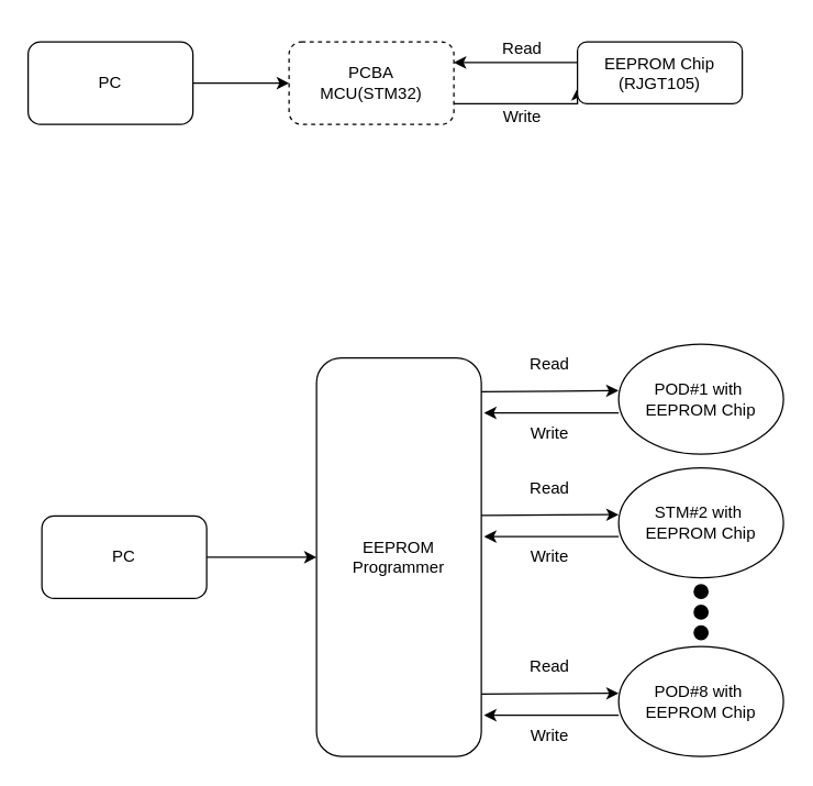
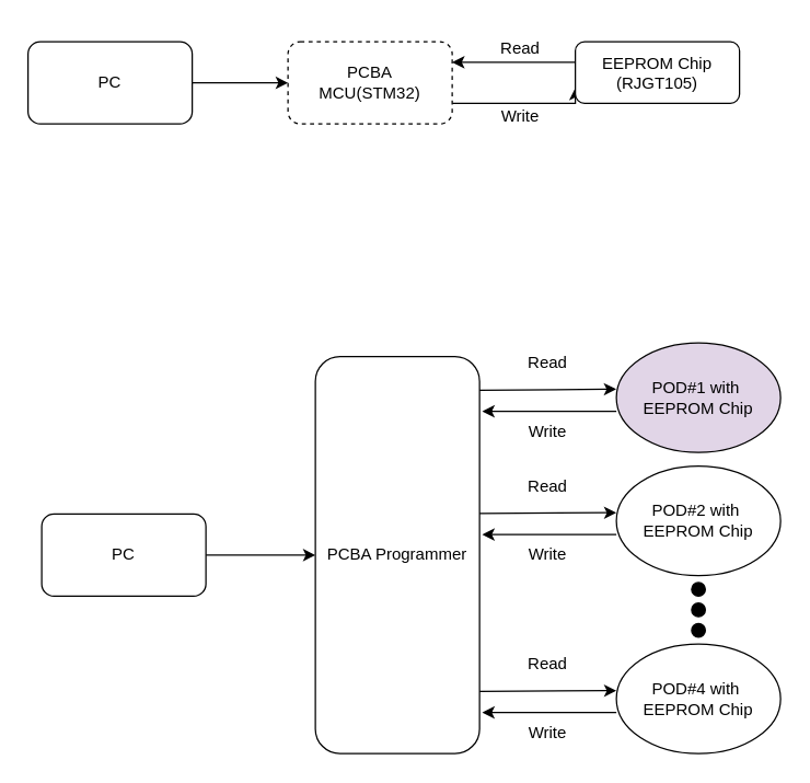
  <mxCell id="0" />
  <mxCell id="1" parent="0" />
  <mxCell id="2" style="edgeStyle=orthogonalEdgeStyle;rounded=0;orthogonalLoop=1;jettySize=auto;html=1;entryX=0;entryY=0.5;entryDx=0;entryDy=0;" edge="1" parent="1" source="3" target="5"><mxGeometry relative="1" as="geometry" /></mxCell>
  <mxCell id="3" value="PC" style="rounded=1;whiteSpace=wrap;html=1;" vertex="1" parent="1"><mxGeometry x="20" y="30" width="120" height="60" as="geometry" /></mxCell>
  <mxCell id="4" style="edgeStyle=orthogonalEdgeStyle;rounded=0;orthogonalLoop=1;jettySize=auto;html=1;entryX=0;entryY=0.75;entryDx=0;entryDy=0;" edge="1" parent="1" source="5" target="7"><mxGeometry relative="1" as="geometry"><Array as="points"><mxPoint x="360" y="75" /><mxPoint x="360" y="75" /></Array></mxGeometry></mxCell>
  <mxCell id="5" value="&lt;div&gt;PCBA&lt;/div&gt;MCU(STM32)" style="rounded=1;whiteSpace=wrap;html=1;dashed=1;" vertex="1" parent="1"><mxGeometry x="210" y="30" width="120" height="60" as="geometry" /></mxCell>
  <mxCell id="6" style="edgeStyle=orthogonalEdgeStyle;rounded=0;orthogonalLoop=1;jettySize=auto;html=1;entryX=1;entryY=0.25;entryDx=0;entryDy=0;" edge="1" parent="1" source="7" target="5"><mxGeometry relative="1" as="geometry"><Array as="points"><mxPoint x="400" y="45" /><mxPoint x="400" y="45" /></Array></mxGeometry></mxCell>
  <mxCell id="7" value="EEPROM Chip (RJGT105)" style="rounded=1;whiteSpace=wrap;html=1;" vertex="1" parent="1"><mxGeometry x="420" y="30" width="120" height="45" as="geometry" /></mxCell>
  <mxCell id="8" value="Write" style="text;html=1;align=center;verticalAlign=middle;whiteSpace=wrap;rounded=0;" vertex="1" parent="1"><mxGeometry x="350" y="70" width="60" height="30" as="geometry" /></mxCell>
  <mxCell id="9" value="Read" style="text;html=1;align=center;verticalAlign=middle;whiteSpace=wrap;rounded=0;" vertex="1" parent="1"><mxGeometry x="350" y="20" width="60" height="30" as="geometry" /></mxCell>
  <mxCell id="10" style="edgeStyle=orthogonalEdgeStyle;rounded=0;orthogonalLoop=1;jettySize=auto;html=1;entryX=0;entryY=0.5;entryDx=0;entryDy=0;" edge="1" parent="1" source="11" target="12"><mxGeometry relative="1" as="geometry" /></mxCell>
  <mxCell id="11" value="PC" style="rounded=1;whiteSpace=wrap;html=1;" vertex="1" parent="1"><mxGeometry x="30" y="375" width="120" height="60" as="geometry" /></mxCell>
- <mxCell id="12" value="EEPROM Programmer&lt;div&gt;&lt;/div&gt;" style="rounded=1;whiteSpace=wrap;html=1;" vertex="1" parent="1"><mxGeometry x="230" y="260" width="120" height="290" as="geometry" /></mxCell>
+ <mxCell id="12" value="PCBA Programmer&lt;div&gt;&lt;/div&gt;" style="rounded=1;whiteSpace=wrap;html=1;" vertex="1" parent="1"><mxGeometry x="230" y="260" width="120" height="290" as="geometry" /></mxCell>
  <mxCell id="13" value="Write" style="text;html=1;align=center;verticalAlign=middle;whiteSpace=wrap;rounded=0;" vertex="1" parent="1"><mxGeometry x="370" y="300" width="60" height="30" as="geometry" /></mxCell>
  <mxCell id="14" value="Read" style="text;html=1;align=center;verticalAlign=middle;whiteSpace=wrap;rounded=0;" vertex="1" parent="1"><mxGeometry x="370" y="250" width="60" height="30" as="geometry" /></mxCell>
- <mxCell id="15" value="POD#1 with&amp;nbsp;&lt;div&gt;EEPROM Chip&lt;/div&gt;" style="ellipse;whiteSpace=wrap;html=1;" vertex="1" parent="1"><mxGeometry x="450" y="250" width="120" height="80" as="geometry" /></mxCell>
- <mxCell id="16" value="STM#2 with&amp;nbsp;&lt;div&gt;EEPROM Chip&lt;/div&gt;" style="ellipse;whiteSpace=wrap;html=1;" vertex="1" parent="1"><mxGeometry x="450" y="340" width="120" height="80" as="geometry" /></mxCell>
+ <mxCell id="15" value="POD#1 with&amp;nbsp;&lt;div&gt;EEPROM Chip&lt;/div&gt;" style="ellipse;whiteSpace=wrap;html=1;fillColor=#e1d5e7;" vertex="1" parent="1"><mxGeometry x="450" y="250" width="120" height="80" as="geometry" /></mxCell>
+ <mxCell id="16" value="POD#2 with&amp;nbsp;&lt;div&gt;EEPROM Chip&lt;/div&gt;" style="ellipse;whiteSpace=wrap;html=1;" vertex="1" parent="1"><mxGeometry x="450" y="340" width="120" height="80" as="geometry" /></mxCell>
  <mxCell id="17" value="" style="endArrow=classic;html=1;rounded=0;entryX=-0.001;entryY=0.422;entryDx=0;entryDy=0;entryPerimeter=0;" edge="1" parent="1" target="15"><mxGeometry width="50" height="50" relative="1" as="geometry"><mxPoint x="350" y="284.66" as="sourcePoint" /><mxPoint x="420" y="284.66" as="targetPoint" /></mxGeometry></mxCell>
  <mxCell id="18" value="" style="endArrow=classic;html=1;rounded=0;" edge="1" parent="1"><mxGeometry width="50" height="50" relative="1" as="geometry"><mxPoint x="450" y="300" as="sourcePoint" /><mxPoint x="352" y="300" as="targetPoint" /></mxGeometry></mxCell>
- <mxCell id="19" value="POD#8 with&amp;nbsp;&lt;div&gt;EEPROM Chip&lt;/div&gt;" style="ellipse;whiteSpace=wrap;html=1;" vertex="1" parent="1"><mxGeometry x="450" y="470" width="120" height="80" as="geometry" /></mxCell>
+ <mxCell id="19" value="POD#4 with&amp;nbsp;&lt;div&gt;EEPROM Chip&lt;/div&gt;" style="ellipse;whiteSpace=wrap;html=1;" vertex="1" parent="1"><mxGeometry x="450" y="470" width="120" height="80" as="geometry" /></mxCell>
  <mxCell id="20" value="Write" style="text;html=1;align=center;verticalAlign=middle;whiteSpace=wrap;rounded=0;" vertex="1" parent="1"><mxGeometry x="370" y="390" width="60" height="30" as="geometry" /></mxCell>
  <mxCell id="21" value="Read" style="text;html=1;align=center;verticalAlign=middle;whiteSpace=wrap;rounded=0;" vertex="1" parent="1"><mxGeometry x="370" y="340" width="60" height="30" as="geometry" /></mxCell>
  <mxCell id="22" value="" style="endArrow=classic;html=1;rounded=0;entryX=-0.001;entryY=0.422;entryDx=0;entryDy=0;entryPerimeter=0;" edge="1" parent="1"><mxGeometry width="50" height="50" relative="1" as="geometry"><mxPoint x="350" y="374.66" as="sourcePoint" /><mxPoint x="450" y="374" as="targetPoint" /></mxGeometry></mxCell>
  <mxCell id="23" value="" style="endArrow=classic;html=1;rounded=0;" edge="1" parent="1"><mxGeometry width="50" height="50" relative="1" as="geometry"><mxPoint x="450" y="390" as="sourcePoint" /><mxPoint x="352" y="390" as="targetPoint" /></mxGeometry></mxCell>
  <mxCell id="24" value="Write" style="text;html=1;align=center;verticalAlign=middle;whiteSpace=wrap;rounded=0;" vertex="1" parent="1"><mxGeometry x="370" y="520" width="60" height="30" as="geometry" /></mxCell>
  <mxCell id="25" value="Read" style="text;html=1;align=center;verticalAlign=middle;whiteSpace=wrap;rounded=0;" vertex="1" parent="1"><mxGeometry x="370" y="470" width="60" height="30" as="geometry" /></mxCell>
  <mxCell id="26" value="" style="endArrow=classic;html=1;rounded=0;entryX=-0.001;entryY=0.422;entryDx=0;entryDy=0;entryPerimeter=0;" edge="1" parent="1"><mxGeometry width="50" height="50" relative="1" as="geometry"><mxPoint x="350" y="504.66" as="sourcePoint" /><mxPoint x="450" y="504" as="targetPoint" /></mxGeometry></mxCell>
  <mxCell id="27" value="" style="endArrow=classic;html=1;rounded=0;" edge="1" parent="1"><mxGeometry width="50" height="50" relative="1" as="geometry"><mxPoint x="450" y="520" as="sourcePoint" /><mxPoint x="352" y="520" as="targetPoint" /></mxGeometry></mxCell>
  <mxCell id="28" value="" style="ellipse;whiteSpace=wrap;html=1;aspect=fixed;fillColor=#000000;" vertex="1" parent="1"><mxGeometry x="505" y="455" width="10" height="10" as="geometry" /></mxCell>
  <mxCell id="29" value="" style="ellipse;whiteSpace=wrap;html=1;aspect=fixed;fillColor=#000000;" vertex="1" parent="1"><mxGeometry x="505" y="440" width="10" height="10" as="geometry" /></mxCell>
  <mxCell id="30" value="" style="ellipse;whiteSpace=wrap;html=1;aspect=fixed;fillColor=#000000;" vertex="1" parent="1"><mxGeometry x="505" y="425" width="10" height="10" as="geometry" /></mxCell>
